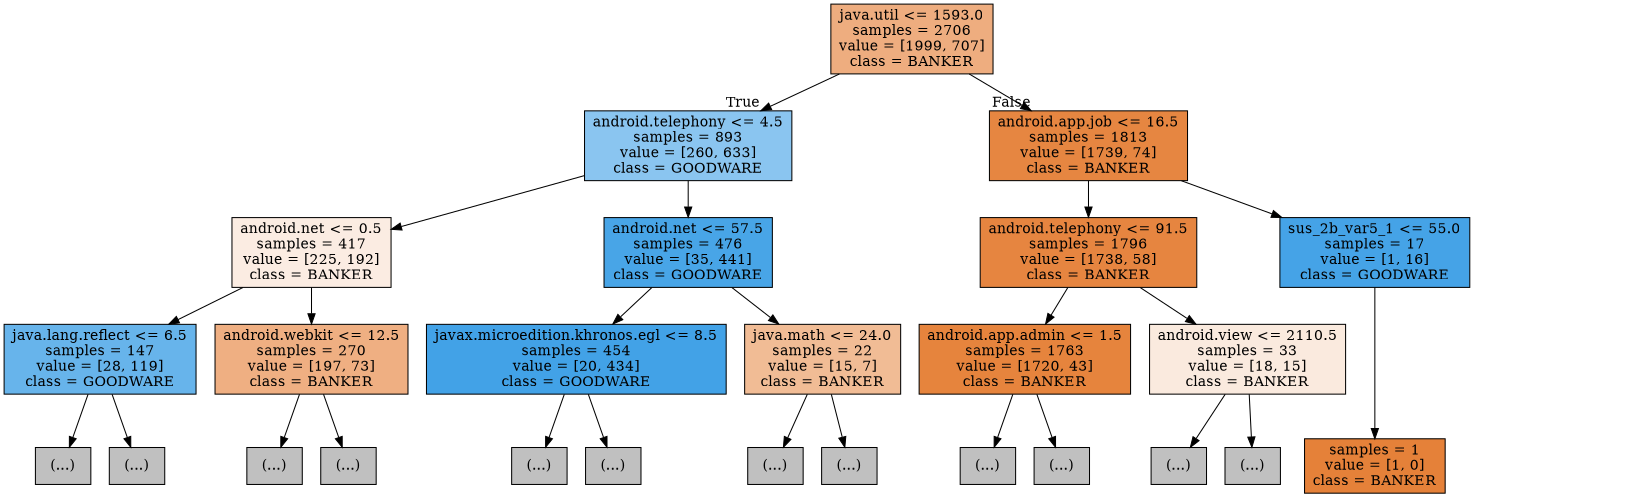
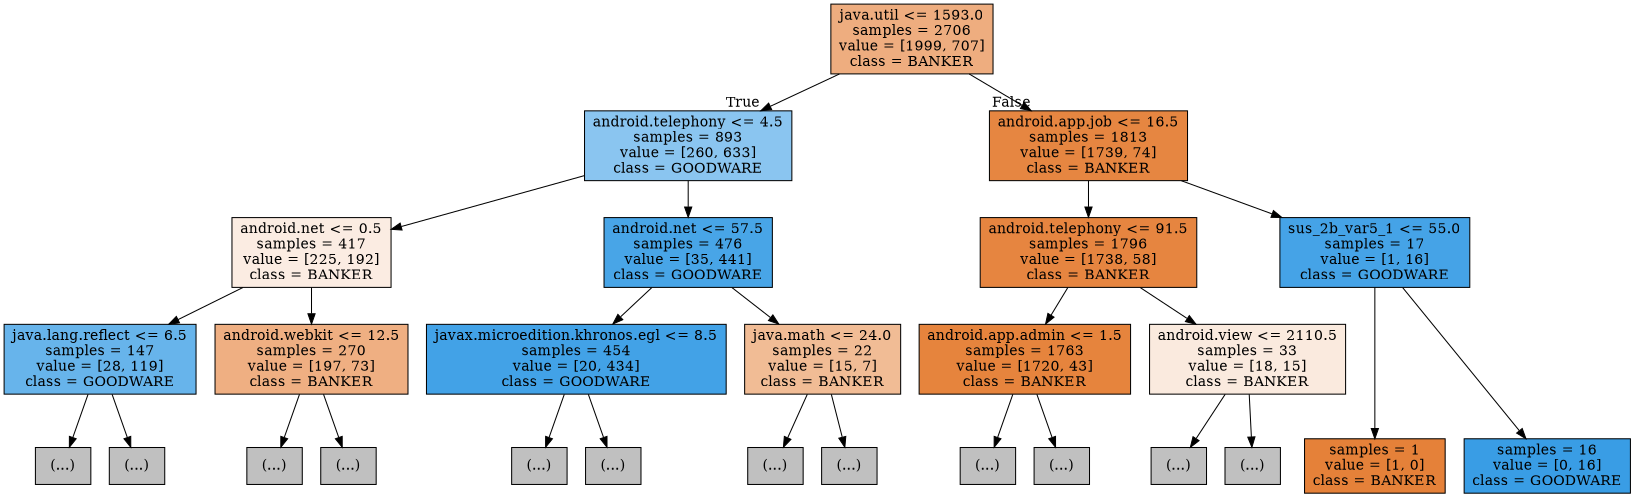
  digraph {
    ranksep=equally
    splines=polyline
    node [color=black fillcolor="#C0C0C0" shape=box style=filled]
    n1 [fillcolor="#e58139a5" label="java.util <= 1593.0\nsamples = 2706\nvalue = [1999, 707]\nclass = BANKER"]
    n2 [fillcolor="#399de596" label="android.telephony <= 4.5\nsamples = 893\nvalue = [260, 633]\nclass = GOODWARE"]
    n3 [fillcolor="#e58139f4" label="android.app.job <= 16.5\nsamples = 1813\nvalue = [1739, 74]\nclass = BANKER"]
    n4 [fillcolor="#e5813925" label="android.net <= 0.5\nsamples = 417\nvalue = [225, 192]\nclass = BANKER"]
    n5 [fillcolor="#399de5eb" label="android.net <= 57.5\nsamples = 476\nvalue = [35, 441]\nclass = GOODWARE"]
    n6 [fillcolor="#e58139f6" label="android.telephony <= 91.5\nsamples = 1796\nvalue = [1738, 58]\nclass = BANKER"]
    n7 [fillcolor="#399de5ef" label="sus_2b_var5_1 <= 55.0\nsamples = 17\nvalue = [1, 16]\nclass = GOODWARE"]
    n8 [fillcolor="#399de5c3" label="java.lang.reflect <= 6.5\nsamples = 147\nvalue = [28, 119]\nclass = GOODWARE"]
    n9 [fillcolor="#e58139a1" label="android.webkit <= 12.5\nsamples = 270\nvalue = [197, 73]\nclass = BANKER"]
    n10 [fillcolor="#399de5f3" label="javax.microedition.khronos.egl <= 8.5\nsamples = 454\nvalue = [20, 434]\nclass = GOODWARE"]
    n11 [fillcolor="#e5813988" label="java.math <= 24.0\nsamples = 22\nvalue = [15, 7]\nclass = BANKER"]
    n12 [fillcolor="#e58139f9" label="android.app.admin <= 1.5\nsamples = 1763\nvalue = [1720, 43]\nclass = BANKER"]
    n13 [fillcolor="#e581392a" label="android.view <= 2110.5\nsamples = 33\nvalue = [18, 15]\nclass = BANKER"]
    n14 [label="(...)"]
    n15 [label="(...)"]
    n16 [label="(...)"]
    n17 [label="(...)"]
    n18 [label="(...)"]
    n19 [label="(...)"]
    n20 [label="(...)"]
    n21 [label="(...)"]
    n22 [label="(...)"]
    n23 [label="(...)"]
    n24 [label="(...)"]
    n25 [label="(...)"]
    n26 [fillcolor="#e58139ff" label="samples = 1\nvalue = [1, 0]\nclass = BANKER"]
+   n27 [fillcolor="#399de5ff" label="samples = 16\nvalue = [0, 16]\nclass = GOODWARE"]
    subgraph sub_1 {
      rank=same
      n1
    }
    subgraph sub_2 {
      rank=same
      n2
      n3
    }
    subgraph sub_3 {
      rank=same
      n4
      n5
      n6
      n7
    }
    subgraph sub_4 {
      rank=same
      n8
      n9
      n10
      n11
      n12
      n13
    }
    subgraph sub_5 {
      rank=same
      n14
      n15
      n16
      n17
      n18
      n19
      n20
      n21
      n22
      n23
      n24
      n25
      n26
+     n27
    }
    n1 -> n2 [headlabel=True labelangle=45 labeldistance=2.5]
    n1 -> n3 [headlabel=False labelangle=-45 labeldistance=2.5]
    n2 -> n4
    n2 -> n5
    n3 -> n6
    n3 -> n7
    n4 -> n8
    n4 -> n9
    n5 -> n10
    n5 -> n11
    n6 -> n12
    n6 -> n13
    n7 -> n26
+   n7 -> n27
    n8 -> n14
    n8 -> n15
    n9 -> n16
    n9 -> n17
    n10 -> n18
    n10 -> n19
    n11 -> n20
    n11 -> n21
    n12 -> n22
    n12 -> n23
    n13 -> n24
    n13 -> n25
  }
